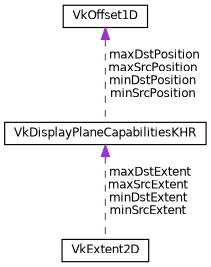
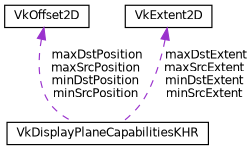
  digraph {
    node [color=black fillcolor=white fontname=Helvetica fontsize=10 shape=record style=filled]
    edge [color=darkorchid3 dir=back fontname=Helvetica fontsize=10 labelfontname=Helvetica labelfontsize=10 style=dashed]
    n1 [height=0.2 label=VkDisplayPlaneCapabilitiesKHR width=0.4]
-   n2 [height=0.2 label=VkOffset1D width=0.4]
+   n2 [height=0.2 label=VkOffset2D width=0.4]
    n3 [height=0.2 label=VkExtent2D width=0.4]
    n2 -> n1 [label=" maxDstPosition\nmaxSrcPosition\nminDstPosition\nminSrcPosition"]
-   n1 -> n3 [label=" maxDstExtent\nmaxSrcExtent\nminDstExtent\nminSrcExtent"]
+   n3 -> n1 [label=" maxDstExtent\nmaxSrcExtent\nminDstExtent\nminSrcExtent"]
  }
